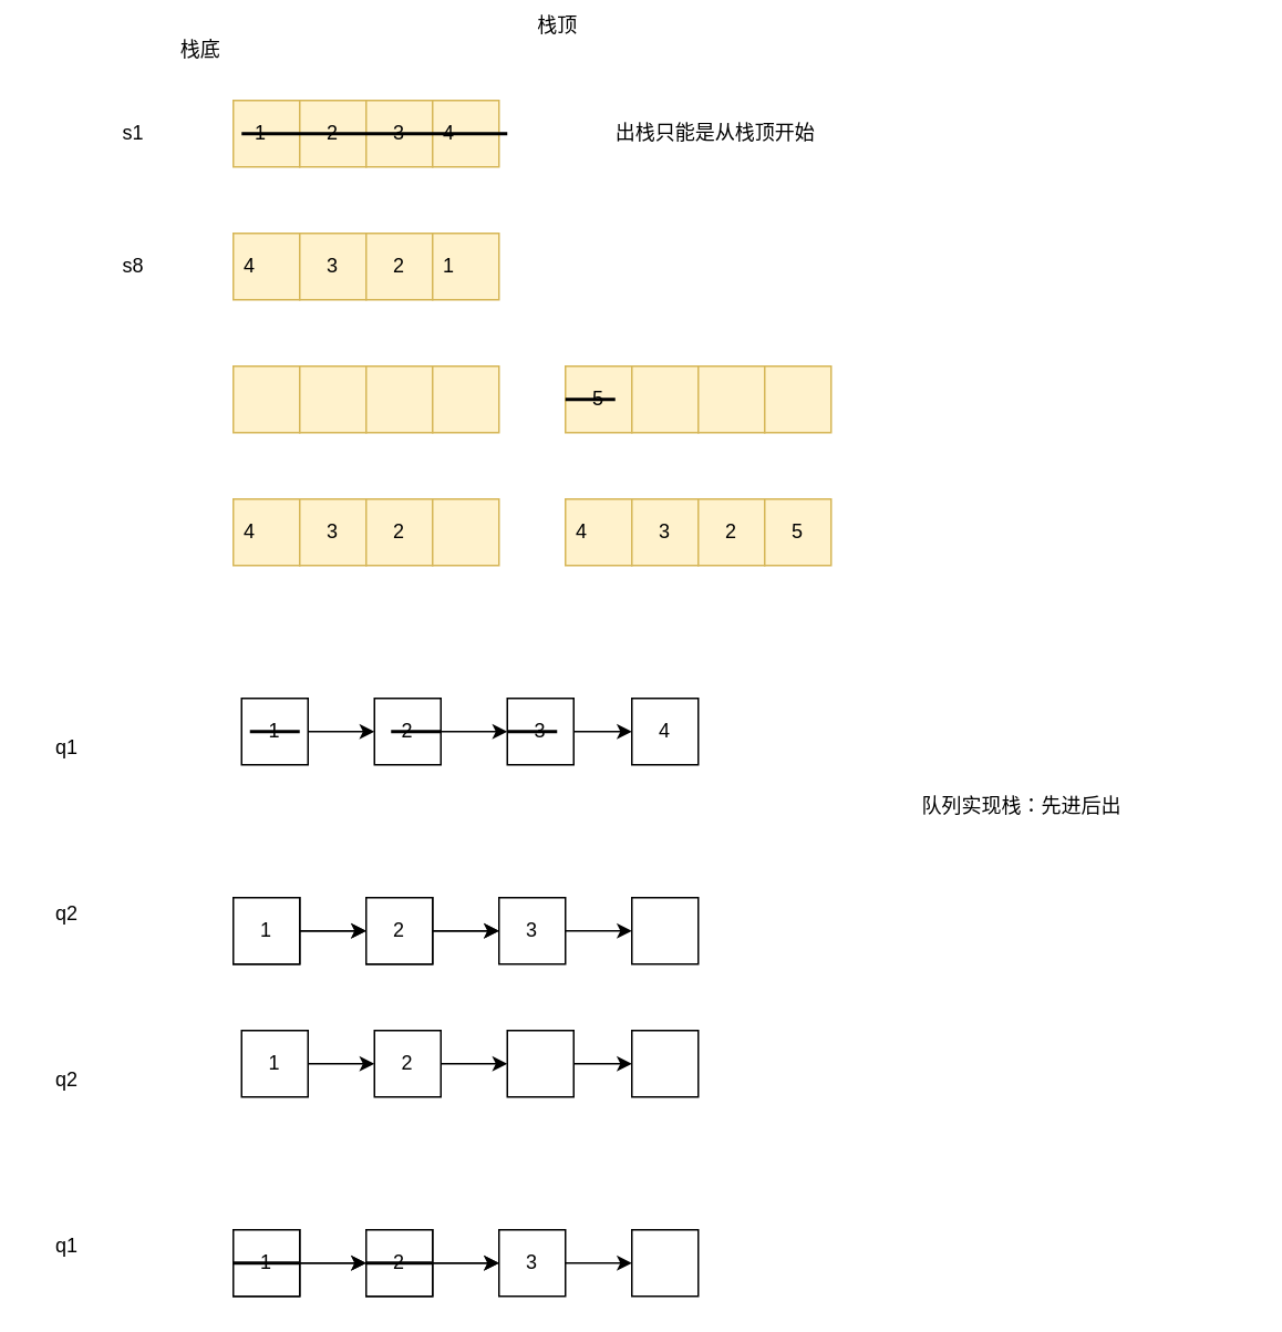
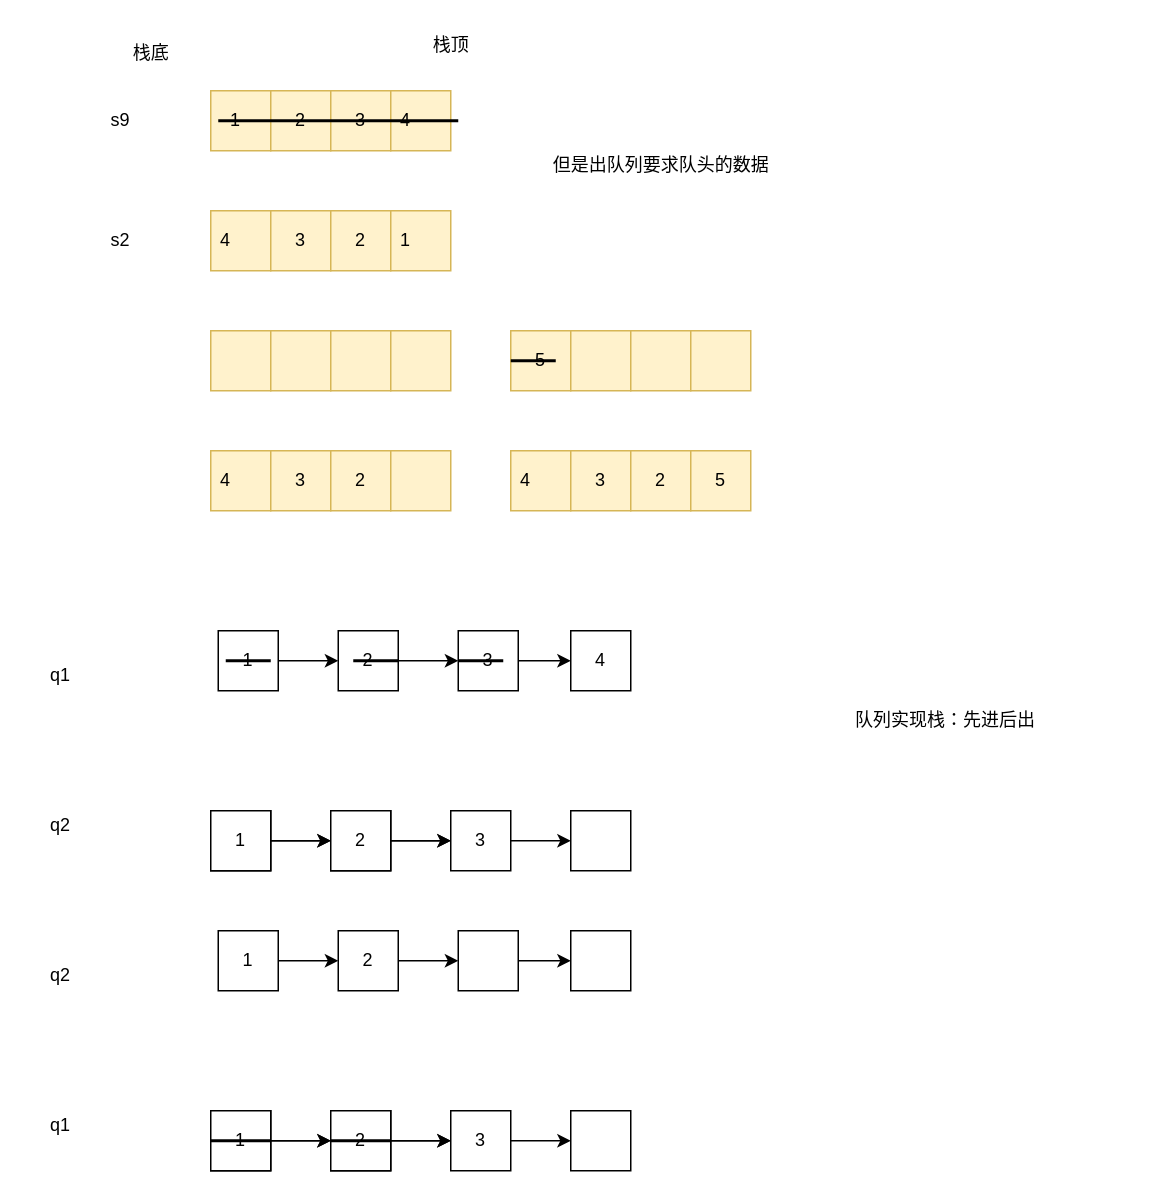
  <mxCell id="0" />
  <mxCell id="1" parent="0" />
  <mxCell id="2" value="" style="whiteSpace=wrap;html=1;aspect=fixed;fillColor=#fff2cc;strokeColor=#d6b656;" vertex="1" parent="1"><mxGeometry x="140" y="60" width="40" height="40" as="geometry" /></mxCell>
  <mxCell id="3" value="" style="whiteSpace=wrap;html=1;aspect=fixed;fillColor=#fff2cc;strokeColor=#d6b656;" vertex="1" parent="1"><mxGeometry x="180" y="60" width="40" height="40" as="geometry" /></mxCell>
  <mxCell id="4" value="" style="whiteSpace=wrap;html=1;aspect=fixed;fillColor=#fff2cc;strokeColor=#d6b656;" vertex="1" parent="1"><mxGeometry x="220" y="60" width="40" height="40" as="geometry" /></mxCell>
  <mxCell id="5" value="" style="whiteSpace=wrap;html=1;aspect=fixed;fillColor=#fff2cc;strokeColor=#d6b656;" vertex="1" parent="1"><mxGeometry x="260" y="60" width="40" height="40" as="geometry" /></mxCell>
  <mxCell id="6" value="&amp;nbsp; &amp;nbsp; 1" style="text;html=1;align=center;verticalAlign=middle;whiteSpace=wrap;rounded=0;" vertex="1" parent="1"><mxGeometry x="130" y="70" width="40" height="20" as="geometry" /></mxCell>
  <mxCell id="7" value="2" style="text;html=1;strokeColor=none;fillColor=none;align=center;verticalAlign=middle;whiteSpace=wrap;rounded=0;" vertex="1" parent="1"><mxGeometry x="180" y="60" width="40" height="40" as="geometry" /></mxCell>
  <mxCell id="8" value="4" style="text;html=1;strokeColor=none;fillColor=none;align=center;verticalAlign=middle;whiteSpace=wrap;rounded=0;" vertex="1" parent="1"><mxGeometry x="250" y="70" width="40" height="20" as="geometry" /></mxCell>
  <mxCell id="9" value="3" style="text;html=1;strokeColor=none;fillColor=none;align=center;verticalAlign=middle;whiteSpace=wrap;rounded=0;" vertex="1" parent="1"><mxGeometry x="220" y="70" width="40" height="20" as="geometry" /></mxCell>
- <mxCell id="10" value="出栈只能是从栈顶开始" style="text;html=1;align=center;verticalAlign=middle;resizable=0;points=[];autosize=1;" vertex="1" parent="1"><mxGeometry x="360" y="70" width="140" height="20" as="geometry" /></mxCell>
- <mxCell id="12" value="栈底" style="text;html=1;align=center;verticalAlign=middle;resizable=0;points=[];autosize=1;" vertex="1" parent="1"><mxGeometry x="100" y="20" width="40" height="20" as="geometry" /></mxCell>
- <mxCell id="13" value="栈顶" style="text;html=1;align=center;verticalAlign=middle;resizable=0;points=[];autosize=1;" vertex="1" parent="1"><mxGeometry x="315" y="5" width="40" height="20" as="geometry" /></mxCell>
+ <mxCell id="11" value="但是出队列要求队头的数据" style="text;html=1;align=center;verticalAlign=middle;resizable=0;points=[];autosize=1;" vertex="1" parent="1"><mxGeometry x="360" y="100" width="160" height="20" as="geometry" /></mxCell>
+ <mxCell id="12" value="栈底" style="text;html=1;align=center;verticalAlign=middle;resizable=0;points=[];autosize=1;" vertex="1" parent="1"><mxGeometry x="80" y="25" width="40" height="20" as="geometry" /></mxCell>
+ <mxCell id="13" value="栈顶" style="text;html=1;align=center;verticalAlign=middle;resizable=0;points=[];autosize=1;" vertex="1" parent="1"><mxGeometry x="280" y="20" width="40" height="20" as="geometry" /></mxCell>
  <mxCell id="14" value="" style="whiteSpace=wrap;html=1;aspect=fixed;fillColor=#fff2cc;strokeColor=#d6b656;" vertex="1" parent="1"><mxGeometry x="140" y="140" width="40" height="40" as="geometry" /></mxCell>
  <mxCell id="15" value="" style="whiteSpace=wrap;html=1;aspect=fixed;fillColor=#fff2cc;strokeColor=#d6b656;" vertex="1" parent="1"><mxGeometry x="180" y="140" width="40" height="40" as="geometry" /></mxCell>
  <mxCell id="16" value="" style="whiteSpace=wrap;html=1;aspect=fixed;fillColor=#fff2cc;strokeColor=#d6b656;" vertex="1" parent="1"><mxGeometry x="220" y="140" width="40" height="40" as="geometry" /></mxCell>
  <mxCell id="17" value="" style="whiteSpace=wrap;html=1;aspect=fixed;fillColor=#fff2cc;strokeColor=#d6b656;" vertex="1" parent="1"><mxGeometry x="260" y="140" width="40" height="40" as="geometry" /></mxCell>
  <mxCell id="18" value="4" style="text;html=1;align=center;verticalAlign=middle;whiteSpace=wrap;rounded=0;" vertex="1" parent="1"><mxGeometry x="130" y="140" width="40" height="40" as="geometry" /></mxCell>
  <mxCell id="19" value="3" style="text;html=1;strokeColor=none;fillColor=none;align=center;verticalAlign=middle;whiteSpace=wrap;rounded=0;" vertex="1" parent="1"><mxGeometry x="180" y="140" width="40" height="40" as="geometry" /></mxCell>
  <mxCell id="20" value="1" style="text;html=1;strokeColor=none;fillColor=none;align=center;verticalAlign=middle;whiteSpace=wrap;rounded=0;" vertex="1" parent="1"><mxGeometry x="250" y="150" width="40" height="20" as="geometry" /></mxCell>
  <mxCell id="21" value="2" style="text;html=1;strokeColor=none;fillColor=none;align=center;verticalAlign=middle;whiteSpace=wrap;rounded=0;" vertex="1" parent="1"><mxGeometry x="220" y="140" width="40" height="40" as="geometry" /></mxCell>
- <mxCell id="22" value="s1" style="text;html=1;strokeColor=none;fillColor=none;align=center;verticalAlign=middle;whiteSpace=wrap;rounded=0;" vertex="1" parent="1"><mxGeometry x="60" y="70" width="40" height="20" as="geometry" /></mxCell>
- <mxCell id="23" value="s8" style="text;html=1;strokeColor=none;fillColor=none;align=center;verticalAlign=middle;whiteSpace=wrap;rounded=0;" vertex="1" parent="1"><mxGeometry x="60" y="150" width="40" height="20" as="geometry" /></mxCell>
+ <mxCell id="22" value="s9" style="text;html=1;strokeColor=none;fillColor=none;align=center;verticalAlign=middle;whiteSpace=wrap;rounded=0;" vertex="1" parent="1"><mxGeometry x="60" y="70" width="40" height="20" as="geometry" /></mxCell>
+ <mxCell id="23" value="s2" style="text;html=1;strokeColor=none;fillColor=none;align=center;verticalAlign=middle;whiteSpace=wrap;rounded=0;" vertex="1" parent="1"><mxGeometry x="60" y="150" width="40" height="20" as="geometry" /></mxCell>
  <mxCell id="24" value="" style="whiteSpace=wrap;html=1;aspect=fixed;fillColor=#fff2cc;strokeColor=#d6b656;" vertex="1" parent="1"><mxGeometry x="140" y="300" width="40" height="40" as="geometry" /></mxCell>
  <mxCell id="25" value="" style="whiteSpace=wrap;html=1;aspect=fixed;fillColor=#fff2cc;strokeColor=#d6b656;" vertex="1" parent="1"><mxGeometry x="180" y="300" width="40" height="40" as="geometry" /></mxCell>
  <mxCell id="26" value="" style="whiteSpace=wrap;html=1;aspect=fixed;fillColor=#fff2cc;strokeColor=#d6b656;" vertex="1" parent="1"><mxGeometry x="220" y="300" width="40" height="40" as="geometry" /></mxCell>
  <mxCell id="27" value="" style="whiteSpace=wrap;html=1;aspect=fixed;fillColor=#fff2cc;strokeColor=#d6b656;" vertex="1" parent="1"><mxGeometry x="260" y="300" width="40" height="40" as="geometry" /></mxCell>
  <mxCell id="28" value="4" style="text;html=1;align=center;verticalAlign=middle;whiteSpace=wrap;rounded=0;" vertex="1" parent="1"><mxGeometry x="130" y="300" width="40" height="40" as="geometry" /></mxCell>
  <mxCell id="29" value="3" style="text;html=1;strokeColor=none;fillColor=none;align=center;verticalAlign=middle;whiteSpace=wrap;rounded=0;" vertex="1" parent="1"><mxGeometry x="180" y="300" width="40" height="40" as="geometry" /></mxCell>
  <mxCell id="30" value="2" style="text;html=1;strokeColor=none;fillColor=none;align=center;verticalAlign=middle;whiteSpace=wrap;rounded=0;" vertex="1" parent="1"><mxGeometry x="220" y="300" width="40" height="40" as="geometry" /></mxCell>
  <mxCell id="31" value="" style="whiteSpace=wrap;html=1;aspect=fixed;fillColor=#fff2cc;strokeColor=#d6b656;" vertex="1" parent="1"><mxGeometry x="140" y="220" width="40" height="40" as="geometry" /></mxCell>
  <mxCell id="32" value="" style="whiteSpace=wrap;html=1;aspect=fixed;fillColor=#fff2cc;strokeColor=#d6b656;" vertex="1" parent="1"><mxGeometry x="180" y="220" width="40" height="40" as="geometry" /></mxCell>
  <mxCell id="33" value="" style="whiteSpace=wrap;html=1;aspect=fixed;fillColor=#fff2cc;strokeColor=#d6b656;" vertex="1" parent="1"><mxGeometry x="220" y="220" width="40" height="40" as="geometry" /></mxCell>
  <mxCell id="34" value="" style="whiteSpace=wrap;html=1;aspect=fixed;fillColor=#fff2cc;strokeColor=#d6b656;" vertex="1" parent="1"><mxGeometry x="260" y="220" width="40" height="40" as="geometry" /></mxCell>
  <mxCell id="35" value="" style="line;strokeWidth=2;html=1;" vertex="1" parent="1"><mxGeometry x="145" y="75" width="160" height="10" as="geometry" /></mxCell>
  <mxCell id="36" value="" style="whiteSpace=wrap;html=1;aspect=fixed;fillColor=#fff2cc;strokeColor=#d6b656;" vertex="1" parent="1"><mxGeometry x="340" y="300" width="40" height="40" as="geometry" /></mxCell>
  <mxCell id="37" value="" style="whiteSpace=wrap;html=1;aspect=fixed;fillColor=#fff2cc;strokeColor=#d6b656;" vertex="1" parent="1"><mxGeometry x="380" y="300" width="40" height="40" as="geometry" /></mxCell>
  <mxCell id="38" value="" style="whiteSpace=wrap;html=1;aspect=fixed;fillColor=#fff2cc;strokeColor=#d6b656;" vertex="1" parent="1"><mxGeometry x="420" y="300" width="40" height="40" as="geometry" /></mxCell>
  <mxCell id="39" value="5" style="whiteSpace=wrap;html=1;aspect=fixed;fillColor=#fff2cc;strokeColor=#d6b656;" vertex="1" parent="1"><mxGeometry x="460" y="300" width="40" height="40" as="geometry" /></mxCell>
  <mxCell id="40" value="4" style="text;html=1;align=center;verticalAlign=middle;whiteSpace=wrap;rounded=0;" vertex="1" parent="1"><mxGeometry x="330" y="300" width="40" height="40" as="geometry" /></mxCell>
  <mxCell id="41" value="3" style="text;html=1;strokeColor=none;fillColor=none;align=center;verticalAlign=middle;whiteSpace=wrap;rounded=0;" vertex="1" parent="1"><mxGeometry x="380" y="300" width="40" height="40" as="geometry" /></mxCell>
  <mxCell id="42" value="2" style="text;html=1;strokeColor=none;fillColor=none;align=center;verticalAlign=middle;whiteSpace=wrap;rounded=0;" vertex="1" parent="1"><mxGeometry x="420" y="300" width="40" height="40" as="geometry" /></mxCell>
  <mxCell id="43" value="5" style="whiteSpace=wrap;html=1;aspect=fixed;fillColor=#fff2cc;strokeColor=#d6b656;" vertex="1" parent="1"><mxGeometry x="340" y="220" width="40" height="40" as="geometry" /></mxCell>
  <mxCell id="44" value="" style="whiteSpace=wrap;html=1;aspect=fixed;fillColor=#fff2cc;strokeColor=#d6b656;" vertex="1" parent="1"><mxGeometry x="380" y="220" width="40" height="40" as="geometry" /></mxCell>
  <mxCell id="45" value="" style="whiteSpace=wrap;html=1;aspect=fixed;fillColor=#fff2cc;strokeColor=#d6b656;" vertex="1" parent="1"><mxGeometry x="420" y="220" width="40" height="40" as="geometry" /></mxCell>
  <mxCell id="46" value="" style="whiteSpace=wrap;html=1;aspect=fixed;fillColor=#fff2cc;strokeColor=#d6b656;" vertex="1" parent="1"><mxGeometry x="460" y="220" width="40" height="40" as="geometry" /></mxCell>
  <mxCell id="47" value="" style="line;strokeWidth=2;html=1;" vertex="1" parent="1"><mxGeometry x="340" y="235" width="30" height="10" as="geometry" /></mxCell>
  <mxCell id="48" value="" style="edgeStyle=orthogonalEdgeStyle;rounded=0;orthogonalLoop=1;jettySize=auto;html=1;" edge="1" parent="1" source="49" target="51"><mxGeometry relative="1" as="geometry" /></mxCell>
  <mxCell id="49" value="1" style="rounded=0;whiteSpace=wrap;html=1;" vertex="1" parent="1"><mxGeometry x="145" y="420" width="40" height="40" as="geometry" /></mxCell>
  <mxCell id="50" value="" style="edgeStyle=orthogonalEdgeStyle;rounded=0;orthogonalLoop=1;jettySize=auto;html=1;" edge="1" parent="1" source="51" target="53"><mxGeometry relative="1" as="geometry" /></mxCell>
  <mxCell id="51" value="2" style="rounded=0;whiteSpace=wrap;html=1;" vertex="1" parent="1"><mxGeometry x="225" y="420" width="40" height="40" as="geometry" /></mxCell>
  <mxCell id="52" value="" style="edgeStyle=orthogonalEdgeStyle;rounded=0;orthogonalLoop=1;jettySize=auto;html=1;" edge="1" source="53" target="54" parent="1"><mxGeometry relative="1" as="geometry" /></mxCell>
  <mxCell id="53" value="3" style="rounded=0;whiteSpace=wrap;html=1;" vertex="1" parent="1"><mxGeometry x="305" y="420" width="40" height="40" as="geometry" /></mxCell>
  <mxCell id="54" value="4" style="rounded=0;whiteSpace=wrap;html=1;" vertex="1" parent="1"><mxGeometry x="380" y="420" width="40" height="40" as="geometry" /></mxCell>
- <mxCell id="55" value="队列实现栈：先进后出" style="text;html=1;strokeColor=none;fillColor=none;align=center;verticalAlign=middle;whiteSpace=wrap;rounded=0;" vertex="1" parent="1"><mxGeometry x="480" y="475" width="270" height="20" as="geometry" /></mxCell>
+ <mxCell id="55" value="队列实现栈：先进后出" style="text;html=1;strokeColor=none;fillColor=none;align=center;verticalAlign=middle;whiteSpace=wrap;rounded=0;" vertex="1" parent="1"><mxGeometry x="495" y="470" width="270" height="20" as="geometry" /></mxCell>
  <mxCell id="56" value="" style="edgeStyle=orthogonalEdgeStyle;rounded=0;orthogonalLoop=1;jettySize=auto;html=1;" edge="1" source="57" target="59" parent="1"><mxGeometry relative="1" as="geometry" /></mxCell>
  <mxCell id="57" value="" style="rounded=0;whiteSpace=wrap;html=1;" vertex="1" parent="1"><mxGeometry x="140" y="540" width="40" height="40" as="geometry" /></mxCell>
  <mxCell id="58" value="" style="edgeStyle=orthogonalEdgeStyle;rounded=0;orthogonalLoop=1;jettySize=auto;html=1;" edge="1" source="59" target="61" parent="1"><mxGeometry relative="1" as="geometry" /></mxCell>
  <mxCell id="59" value="" style="rounded=0;whiteSpace=wrap;html=1;" vertex="1" parent="1"><mxGeometry x="220" y="540" width="40" height="40" as="geometry" /></mxCell>
  <mxCell id="60" value="" style="edgeStyle=orthogonalEdgeStyle;rounded=0;orthogonalLoop=1;jettySize=auto;html=1;" edge="1" source="61" target="62" parent="1"><mxGeometry relative="1" as="geometry" /></mxCell>
  <mxCell id="61" value="3" style="rounded=0;whiteSpace=wrap;html=1;" vertex="1" parent="1"><mxGeometry x="300" y="540" width="40" height="40" as="geometry" /></mxCell>
  <mxCell id="62" value="" style="rounded=0;whiteSpace=wrap;html=1;" vertex="1" parent="1"><mxGeometry x="380" y="540" width="40" height="40" as="geometry" /></mxCell>
  <mxCell id="63" value="" style="edgeStyle=orthogonalEdgeStyle;rounded=0;orthogonalLoop=1;jettySize=auto;html=1;" edge="1" source="64" target="66" parent="1"><mxGeometry relative="1" as="geometry" /></mxCell>
  <mxCell id="64" value="1" style="rounded=0;whiteSpace=wrap;html=1;" vertex="1" parent="1"><mxGeometry x="140" y="540" width="40" height="40" as="geometry" /></mxCell>
  <mxCell id="65" value="" style="edgeStyle=orthogonalEdgeStyle;rounded=0;orthogonalLoop=1;jettySize=auto;html=1;" edge="1" source="66" parent="1"><mxGeometry relative="1" as="geometry"><mxPoint x="300" y="560" as="targetPoint" /></mxGeometry></mxCell>
  <mxCell id="66" value="2" style="rounded=0;whiteSpace=wrap;html=1;" vertex="1" parent="1"><mxGeometry x="220" y="540" width="40" height="40" as="geometry" /></mxCell>
  <mxCell id="67" value="" style="line;strokeWidth=2;html=1;" vertex="1" parent="1"><mxGeometry x="150" y="435" width="30" height="10" as="geometry" /></mxCell>
  <mxCell id="68" value="" style="line;strokeWidth=2;html=1;" vertex="1" parent="1"><mxGeometry x="235" y="435" width="30" height="10" as="geometry" /></mxCell>
  <mxCell id="69" value="" style="line;strokeWidth=2;html=1;" vertex="1" parent="1"><mxGeometry x="305" y="435" width="30" height="10" as="geometry" /></mxCell>
  <mxCell id="70" value="q1" style="text;html=1;strokeColor=none;fillColor=none;align=center;verticalAlign=middle;whiteSpace=wrap;rounded=0;" vertex="1" parent="1"><mxGeometry x="20" y="440" width="40" height="20" as="geometry" /></mxCell>
  <mxCell id="71" value="q2" style="text;html=1;strokeColor=none;fillColor=none;align=center;verticalAlign=middle;whiteSpace=wrap;rounded=0;" vertex="1" parent="1"><mxGeometry x="20" y="540" width="40" height="20" as="geometry" /></mxCell>
  <mxCell id="72" value="" style="edgeStyle=orthogonalEdgeStyle;rounded=0;orthogonalLoop=1;jettySize=auto;html=1;" edge="1" source="73" target="75" parent="1"><mxGeometry relative="1" as="geometry" /></mxCell>
  <mxCell id="73" value="1" style="rounded=0;whiteSpace=wrap;html=1;" vertex="1" parent="1"><mxGeometry x="145" y="620" width="40" height="40" as="geometry" /></mxCell>
  <mxCell id="74" value="" style="edgeStyle=orthogonalEdgeStyle;rounded=0;orthogonalLoop=1;jettySize=auto;html=1;" edge="1" source="75" target="77" parent="1"><mxGeometry relative="1" as="geometry" /></mxCell>
  <mxCell id="75" value="2" style="rounded=0;whiteSpace=wrap;html=1;" vertex="1" parent="1"><mxGeometry x="225" y="620" width="40" height="40" as="geometry" /></mxCell>
  <mxCell id="76" value="" style="edgeStyle=orthogonalEdgeStyle;rounded=0;orthogonalLoop=1;jettySize=auto;html=1;" edge="1" source="77" target="78" parent="1"><mxGeometry relative="1" as="geometry" /></mxCell>
  <mxCell id="77" value="" style="rounded=0;whiteSpace=wrap;html=1;" vertex="1" parent="1"><mxGeometry x="305" y="620" width="40" height="40" as="geometry" /></mxCell>
  <mxCell id="78" value="" style="rounded=0;whiteSpace=wrap;html=1;" vertex="1" parent="1"><mxGeometry x="380" y="620" width="40" height="40" as="geometry" /></mxCell>
  <mxCell id="79" value="" style="edgeStyle=orthogonalEdgeStyle;rounded=0;orthogonalLoop=1;jettySize=auto;html=1;" edge="1" source="80" target="82" parent="1"><mxGeometry relative="1" as="geometry" /></mxCell>
  <mxCell id="80" value="" style="rounded=0;whiteSpace=wrap;html=1;" vertex="1" parent="1"><mxGeometry x="140" y="740" width="40" height="40" as="geometry" /></mxCell>
  <mxCell id="81" value="" style="edgeStyle=orthogonalEdgeStyle;rounded=0;orthogonalLoop=1;jettySize=auto;html=1;" edge="1" source="82" target="84" parent="1"><mxGeometry relative="1" as="geometry" /></mxCell>
  <mxCell id="82" value="" style="rounded=0;whiteSpace=wrap;html=1;" vertex="1" parent="1"><mxGeometry x="220" y="740" width="40" height="40" as="geometry" /></mxCell>
  <mxCell id="83" value="" style="edgeStyle=orthogonalEdgeStyle;rounded=0;orthogonalLoop=1;jettySize=auto;html=1;" edge="1" source="84" target="85" parent="1"><mxGeometry relative="1" as="geometry" /></mxCell>
  <mxCell id="84" value="3" style="rounded=0;whiteSpace=wrap;html=1;" vertex="1" parent="1"><mxGeometry x="300" y="740" width="40" height="40" as="geometry" /></mxCell>
  <mxCell id="85" value="" style="rounded=0;whiteSpace=wrap;html=1;" vertex="1" parent="1"><mxGeometry x="380" y="740" width="40" height="40" as="geometry" /></mxCell>
  <mxCell id="86" value="" style="edgeStyle=orthogonalEdgeStyle;rounded=0;orthogonalLoop=1;jettySize=auto;html=1;" edge="1" source="87" target="89" parent="1"><mxGeometry relative="1" as="geometry" /></mxCell>
  <mxCell id="87" value="1" style="rounded=0;whiteSpace=wrap;html=1;" vertex="1" parent="1"><mxGeometry x="140" y="740" width="40" height="40" as="geometry" /></mxCell>
  <mxCell id="88" value="" style="edgeStyle=orthogonalEdgeStyle;rounded=0;orthogonalLoop=1;jettySize=auto;html=1;" edge="1" source="89" parent="1"><mxGeometry relative="1" as="geometry"><mxPoint x="300" y="760" as="targetPoint" /></mxGeometry></mxCell>
  <mxCell id="89" value="2" style="rounded=0;whiteSpace=wrap;html=1;" vertex="1" parent="1"><mxGeometry x="220" y="740" width="40" height="40" as="geometry" /></mxCell>
  <mxCell id="90" value="q2" style="text;html=1;strokeColor=none;fillColor=none;align=center;verticalAlign=middle;whiteSpace=wrap;rounded=0;" vertex="1" parent="1"><mxGeometry x="20" y="640" width="40" height="20" as="geometry" /></mxCell>
  <mxCell id="91" value="q1" style="text;html=1;strokeColor=none;fillColor=none;align=center;verticalAlign=middle;whiteSpace=wrap;rounded=0;" vertex="1" parent="1"><mxGeometry x="20" y="740" width="40" height="20" as="geometry" /></mxCell>
  <mxCell id="92" value="" style="line;strokeWidth=2;html=1;" vertex="1" parent="1"><mxGeometry x="140" y="755" width="40" height="10" as="geometry" /></mxCell>
  <mxCell id="93" value="" style="line;strokeWidth=2;html=1;" vertex="1" parent="1"><mxGeometry x="220" y="755" width="40" height="10" as="geometry" /></mxCell>
